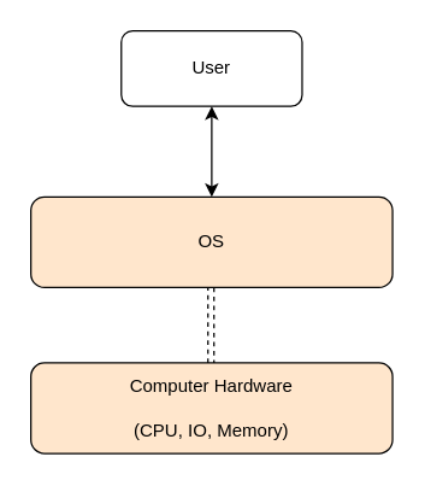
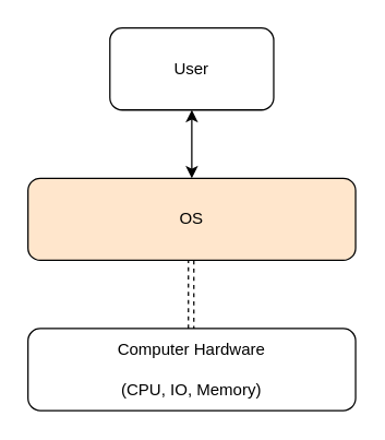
  <mxCell id="0" />
  <mxCell id="1" parent="0" />
- <mxCell id="2" value="User" style="rounded=1;whiteSpace=wrap;html=1;" vertex="1" parent="1"><mxGeometry x="80" y="20" width="120" height="50" as="geometry" /></mxCell>
- <mxCell id="3" value="Computer Hardware&lt;br&gt;&lt;br&gt;(CPU, IO, Memory)" style="whiteSpace=wrap;html=1;rounded=1;fillColor=#ffe6cc;" vertex="1" parent="1"><mxGeometry x="20" y="240" width="240" height="60" as="geometry" /></mxCell>
+ <mxCell id="2" value="User" style="rounded=1;whiteSpace=wrap;html=1;" vertex="1" parent="1"><mxGeometry x="80" y="20" width="120" height="60" as="geometry" /></mxCell>
+ <mxCell id="3" value="Computer Hardware&lt;br&gt;&lt;br&gt;(CPU, IO, Memory)" style="whiteSpace=wrap;html=1;rounded=1;" vertex="1" parent="1"><mxGeometry x="20" y="240" width="240" height="60" as="geometry" /></mxCell>
  <mxCell id="4" value="OS" style="rounded=1;whiteSpace=wrap;html=1;fillColor=#ffe6cc;" vertex="1" parent="1"><mxGeometry x="20" y="130" width="240" height="60" as="geometry" /></mxCell>
  <mxCell id="5" value="" style="endArrow=classic;html=1;exitX=0.5;exitY=1;exitDx=0;exitDy=0;entryX=0.5;entryY=0;entryDx=0;entryDy=0;rounded=0;shape=link;dashed=1;" edge="1" parent="1"><mxGeometry width="50" height="50" relative="1" as="geometry"><mxPoint x="139.5" y="190" as="sourcePoint" /><mxPoint x="139.5" y="240" as="targetPoint" /></mxGeometry></mxCell>
  <mxCell id="6" value="" style="endArrow=classic;startArrow=classic;html=1;entryX=0.5;entryY=1;entryDx=0;entryDy=0;" edge="1" parent="1" target="2"><mxGeometry width="50" height="50" relative="1" as="geometry"><mxPoint x="140" y="130" as="sourcePoint" /><mxPoint x="190" y="350" as="targetPoint" /></mxGeometry></mxCell>
